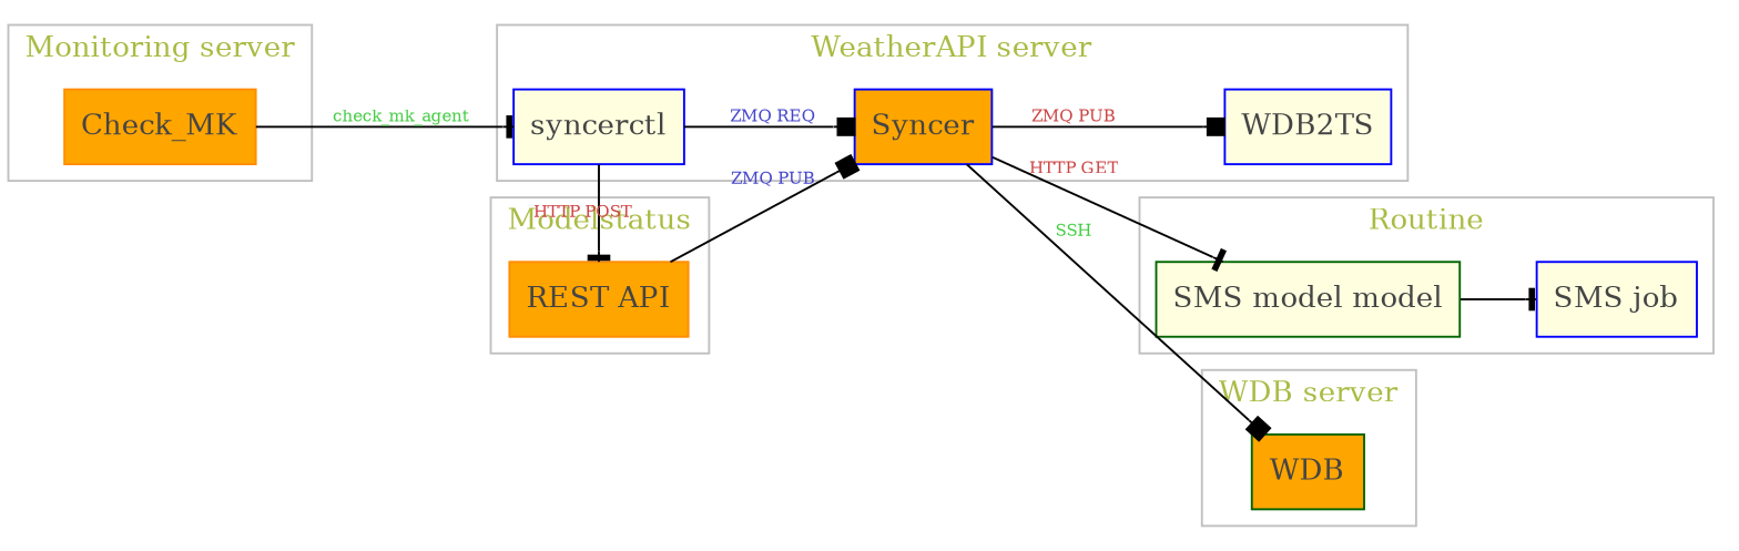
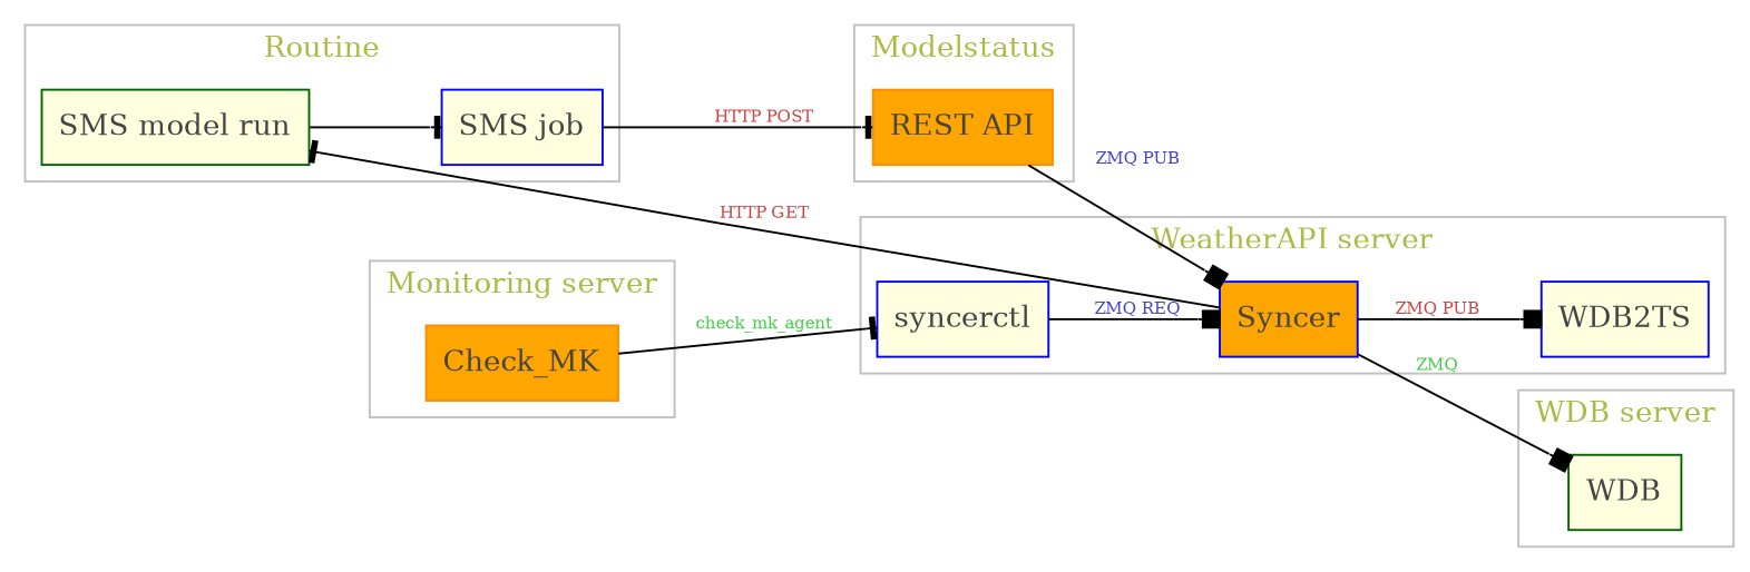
  digraph {
    clusterrank=local
    color=gray
    rankdir=LR
    splines=line
    node [color=blue fillcolor=lightyellow fontcolor="#444444" shape=rectangle style=filled]
    edge [arrowhead=tee fontcolor="#cc4444" fontsize=8]
-   n1 [color=darkgreen label="SMS model model"]
+   n1 [color=darkgreen label="SMS model run"]
    n2 [label="SMS job"]
    n3 [color=darkorange fillcolor=orange label="REST API"]
-   n4 [color=darkgreen fillcolor=orange label=WDB]
+   n4 [color=darkgreen label=WDB]
    n5 [label=WDB2TS]
    n6 [fillcolor=orange label=Syncer]
    n7 [label=syncerctl]
    n8 [color=darkorange fillcolor=orange label=Check_MK]
    subgraph cluster_1 {
      fontcolor="#aabb44"
      label=Routine
      n1
      n2
    }
    subgraph cluster_2 {
      fontcolor="#aabb44"
      label=Modelstatus
      n3
    }
    subgraph cluster_3 {
      fontcolor="#aabb44"
      label="WDB server"
      n4
    }
    subgraph cluster_4 {
      fontcolor="#aabb44"
      label="WeatherAPI server"
      rank=same
      n5
      n6
      n7
    }
    subgraph cluster_5 {
      fontcolor="#aabb44"
      label="Monitoring server"
      n8
    }
    n1 -> n2 [fontcolor="" fontsize=""]
-   n7 -> n3 [label="HTTP POST"]
+   n2 -> n3 [label="HTTP POST"]
    n3 -> n6 [arrowhead=box fontcolor="#4444cc" label="ZMQ PUB"]
    n6 -> n1 [label="HTTP GET"]
-   n6 -> n4 [arrowhead=box fontcolor="#44cc44" label=SSH]
+   n6 -> n4 [arrowhead=box fontcolor="#44cc44" label=ZMQ]
    n6 -> n5 [arrowhead=box label="ZMQ PUB"]
    n7 -> n6 [arrowhead=box fontcolor="#4444cc" label="ZMQ REQ"]
    n8 -> n7 [fontcolor="#44cc44" label=check_mk_agent]
  }
